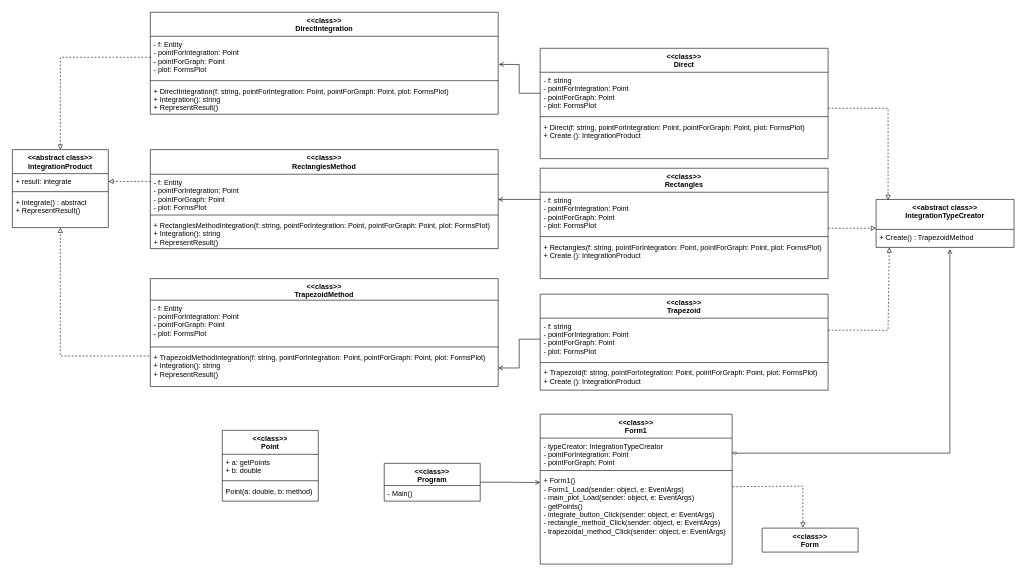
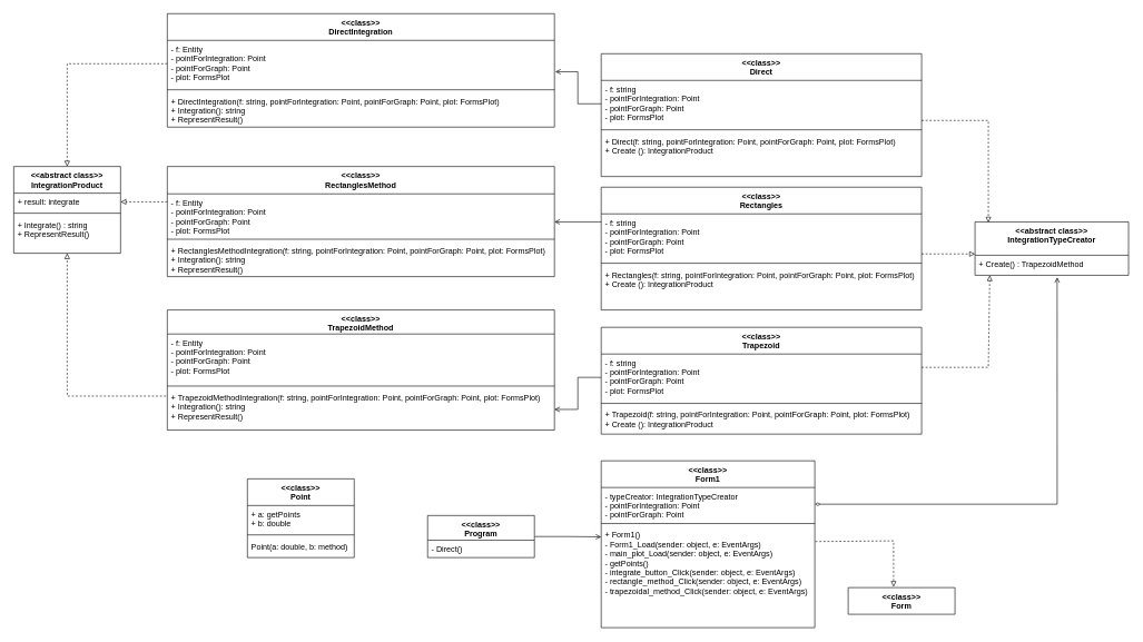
  <mxCell id="0" />
  <mxCell id="1" parent="0" />
  <mxCell id="2" value="&lt;&lt;abstract class&gt;&gt;&#10;IntegrationTypeCreator" style="swimlane;fontStyle=1;align=center;verticalAlign=top;childLayout=stackLayout;horizontal=1;startSize=50;horizontalStack=0;resizeParent=1;resizeParentMax=0;resizeLast=0;collapsible=1;marginBottom=0;" vertex="1" parent="1"><mxGeometry x="1460" y="332" width="230" height="80" as="geometry" /></mxCell>
  <mxCell id="3" value="+ Create() : TrapezoidMethod" style="text;strokeColor=none;fillColor=none;align=left;verticalAlign=top;spacingLeft=4;spacingRight=4;overflow=hidden;rotatable=0;points=[[0,0.5],[1,0.5]];portConstraint=eastwest;" vertex="1" parent="2"><mxGeometry y="50" width="230" height="30" as="geometry" /></mxCell>
  <mxCell id="4" value="&lt;&lt;class&gt;&gt;&#10;Direct" style="swimlane;fontStyle=1;align=center;verticalAlign=top;childLayout=stackLayout;horizontal=1;startSize=40;horizontalStack=0;resizeParent=1;resizeParentMax=0;resizeLast=0;collapsible=1;marginBottom=0;" vertex="1" parent="1"><mxGeometry x="900" y="80" width="480" height="184" as="geometry" /></mxCell>
  <mxCell id="5" value="- f: string&#10;- pointForIntegration: Point&#10;- pointForGraph: Point&#10;- plot: FormsPlot" style="text;strokeColor=none;fillColor=none;align=left;verticalAlign=top;spacingLeft=4;spacingRight=4;overflow=hidden;rotatable=0;points=[[0,0.5],[1,0.5]];portConstraint=eastwest;" vertex="1" parent="4"><mxGeometry y="40" width="480" height="70" as="geometry" /></mxCell>
  <mxCell id="6" value="" style="line;strokeWidth=1;fillColor=none;align=left;verticalAlign=middle;spacingTop=-1;spacingLeft=3;spacingRight=3;rotatable=0;labelPosition=right;points=[];portConstraint=eastwest;" vertex="1" parent="4"><mxGeometry y="110" width="480" height="8" as="geometry" /></mxCell>
  <mxCell id="7" value="+ Direct(f: string, pointForIntegration: Point, pointForGraph: Point, plot: FormsPlot)&#10;+ Create (): IntegrationProduct" style="text;strokeColor=none;fillColor=none;align=left;verticalAlign=top;spacingLeft=4;spacingRight=4;overflow=hidden;rotatable=0;points=[[0,0.5],[1,0.5]];portConstraint=eastwest;" vertex="1" parent="4"><mxGeometry y="118" width="480" height="66" as="geometry" /></mxCell>
  <mxCell id="8" value="&lt;&lt;class&gt;&gt;&#10;TrapezoidMethod" style="swimlane;fontStyle=1;align=center;verticalAlign=top;childLayout=stackLayout;horizontal=1;startSize=36;horizontalStack=0;resizeParent=1;resizeParentMax=0;resizeLast=0;collapsible=1;marginBottom=0;" vertex="1" parent="1"><mxGeometry x="250" y="464" width="580" height="180" as="geometry" /></mxCell>
  <mxCell id="9" value="- f: Entity&#10;- pointForIntegration: Point&#10;- pointForGraph: Point&#10;- plot: FormsPlot" style="text;strokeColor=none;fillColor=none;align=left;verticalAlign=top;spacingLeft=4;spacingRight=4;overflow=hidden;rotatable=0;points=[[0,0.5],[1,0.5]];portConstraint=eastwest;" vertex="1" parent="8"><mxGeometry y="36" width="580" height="74" as="geometry" /></mxCell>
  <mxCell id="10" value="" style="line;strokeWidth=1;fillColor=none;align=left;verticalAlign=middle;spacingTop=-1;spacingLeft=3;spacingRight=3;rotatable=0;labelPosition=right;points=[];portConstraint=eastwest;" vertex="1" parent="8"><mxGeometry y="110" width="580" height="8" as="geometry" /></mxCell>
  <mxCell id="11" value="+ TrapezoidMethodIntegration(f: string, pointForIntegration: Point, pointForGraph: Point, plot: FormsPlot)&#10;+ Integration(): string&#10;+ RepresentResult()" style="text;strokeColor=none;fillColor=none;align=left;verticalAlign=top;spacingLeft=4;spacingRight=4;overflow=hidden;rotatable=0;points=[[0,0.5],[1,0.5]];portConstraint=eastwest;" vertex="1" parent="8"><mxGeometry y="118" width="580" height="62" as="geometry" /></mxCell>
  <mxCell id="12" value="&lt;&lt;class&gt;&gt;&#10;DirectIntegration" style="swimlane;fontStyle=1;align=center;verticalAlign=top;childLayout=stackLayout;horizontal=1;startSize=40;horizontalStack=0;resizeParent=1;resizeParentMax=0;resizeLast=0;collapsible=1;marginBottom=0;" vertex="1" parent="1"><mxGeometry x="250" y="20" width="580" height="170" as="geometry" /></mxCell>
  <mxCell id="13" value="- f: Entity&#10;- pointForIntegration: Point&#10;- pointForGraph: Point&#10;- plot: FormsPlot" style="text;strokeColor=none;fillColor=none;align=left;verticalAlign=top;spacingLeft=4;spacingRight=4;overflow=hidden;rotatable=0;points=[[0,0.5],[1,0.5]];portConstraint=eastwest;" vertex="1" parent="12"><mxGeometry y="40" width="580" height="70" as="geometry" /></mxCell>
  <mxCell id="14" value="" style="line;strokeWidth=1;fillColor=none;align=left;verticalAlign=middle;spacingTop=-1;spacingLeft=3;spacingRight=3;rotatable=0;labelPosition=right;points=[];portConstraint=eastwest;" vertex="1" parent="12"><mxGeometry y="110" width="580" height="8" as="geometry" /></mxCell>
  <mxCell id="15" value="+ DirectIntegration(f: string, pointForIntegration: Point, pointForGraph: Point, plot: FormsPlot)&#10;+ Integration(): string&#10;+ RepresentResult()" style="text;strokeColor=none;fillColor=none;align=left;verticalAlign=top;spacingLeft=4;spacingRight=4;overflow=hidden;rotatable=0;points=[[0,0.5],[1,0.5]];portConstraint=eastwest;" vertex="1" parent="12"><mxGeometry y="118" width="580" height="52" as="geometry" /></mxCell>
  <mxCell id="16" value="&lt;&lt;class&gt;&gt;&#10;RectanglesMethod" style="swimlane;fontStyle=1;align=center;verticalAlign=top;childLayout=stackLayout;horizontal=1;startSize=41;horizontalStack=0;resizeParent=1;resizeParentMax=0;resizeLast=0;collapsible=1;marginBottom=0;" vertex="1" parent="1"><mxGeometry x="250" y="249" width="580" height="165" as="geometry" /></mxCell>
  <mxCell id="17" value="- f: Entity&#10;- pointForIntegration: Point&#10;- pointForGraph: Point&#10;- plot: FormsPlot" style="text;strokeColor=none;fillColor=none;align=left;verticalAlign=top;spacingLeft=4;spacingRight=4;overflow=hidden;rotatable=0;points=[[0,0.5],[1,0.5]];portConstraint=eastwest;" vertex="1" parent="16"><mxGeometry y="41" width="580" height="64" as="geometry" /></mxCell>
  <mxCell id="18" value="" style="line;strokeWidth=1;fillColor=none;align=left;verticalAlign=middle;spacingTop=-1;spacingLeft=3;spacingRight=3;rotatable=0;labelPosition=right;points=[];portConstraint=eastwest;" vertex="1" parent="16"><mxGeometry y="105" width="580" height="8" as="geometry" /></mxCell>
  <mxCell id="19" value="+ RectanglesMethodIntegration(f: string, pointForIntegration: Point, pointForGraph: Point, plot: FormsPlot)&#10;+ Integration(): string&#10;+ RepresentResult()" style="text;strokeColor=none;fillColor=none;align=left;verticalAlign=top;spacingLeft=4;spacingRight=4;overflow=hidden;rotatable=0;points=[[0,0.5],[1,0.5]];portConstraint=eastwest;" vertex="1" parent="16"><mxGeometry y="113" width="580" height="52" as="geometry" /></mxCell>
  <mxCell id="20" value="&lt;&lt;class&gt;&gt;&#10;Rectangles" style="swimlane;fontStyle=1;align=center;verticalAlign=top;childLayout=stackLayout;horizontal=1;startSize=40;horizontalStack=0;resizeParent=1;resizeParentMax=0;resizeLast=0;collapsible=1;marginBottom=0;" vertex="1" parent="1"><mxGeometry x="900" y="280" width="480" height="184" as="geometry" /></mxCell>
  <mxCell id="21" value="- f: string&#10;- pointForIntegration: Point&#10;- pointForGraph: Point&#10;- plot: FormsPlot" style="text;strokeColor=none;fillColor=none;align=left;verticalAlign=top;spacingLeft=4;spacingRight=4;overflow=hidden;rotatable=0;points=[[0,0.5],[1,0.5]];portConstraint=eastwest;" vertex="1" parent="20"><mxGeometry y="40" width="480" height="70" as="geometry" /></mxCell>
  <mxCell id="22" value="" style="line;strokeWidth=1;fillColor=none;align=left;verticalAlign=middle;spacingTop=-1;spacingLeft=3;spacingRight=3;rotatable=0;labelPosition=right;points=[];portConstraint=eastwest;" vertex="1" parent="20"><mxGeometry y="110" width="480" height="8" as="geometry" /></mxCell>
  <mxCell id="23" value="+ Rectangles(f: string, pointForIntegration: Point, pointForGraph: Point, plot: FormsPlot)&#10;+ Create (): IntegrationProduct" style="text;strokeColor=none;fillColor=none;align=left;verticalAlign=top;spacingLeft=4;spacingRight=4;overflow=hidden;rotatable=0;points=[[0,0.5],[1,0.5]];portConstraint=eastwest;" vertex="1" parent="20"><mxGeometry y="118" width="480" height="66" as="geometry" /></mxCell>
  <mxCell id="24" value="&lt;&lt;class&gt;&gt;&#10;Trapezoid" style="swimlane;fontStyle=1;align=center;verticalAlign=top;childLayout=stackLayout;horizontal=1;startSize=40;horizontalStack=0;resizeParent=1;resizeParentMax=0;resizeLast=0;collapsible=1;marginBottom=0;" vertex="1" parent="1"><mxGeometry x="900" y="490" width="480" height="160" as="geometry" /></mxCell>
  <mxCell id="25" value="- f: string&#10;- pointForIntegration: Point&#10;- pointForGraph: Point&#10;- plot: FormsPlot" style="text;strokeColor=none;fillColor=none;align=left;verticalAlign=top;spacingLeft=4;spacingRight=4;overflow=hidden;rotatable=0;points=[[0,0.5],[1,0.5]];portConstraint=eastwest;" vertex="1" parent="24"><mxGeometry y="40" width="480" height="70" as="geometry" /></mxCell>
  <mxCell id="26" value="" style="line;strokeWidth=1;fillColor=none;align=left;verticalAlign=middle;spacingTop=-1;spacingLeft=3;spacingRight=3;rotatable=0;labelPosition=right;points=[];portConstraint=eastwest;" vertex="1" parent="24"><mxGeometry y="110" width="480" height="8" as="geometry" /></mxCell>
  <mxCell id="27" value="+ Trapezoid(f: string, pointForIntegration: Point, pointForGraph: Point, plot: FormsPlot)&#10;+ Create (): IntegrationProduct" style="text;strokeColor=none;fillColor=none;align=left;verticalAlign=top;spacingLeft=4;spacingRight=4;overflow=hidden;rotatable=0;points=[[0,0.5],[1,0.5]];portConstraint=eastwest;" vertex="1" parent="24"><mxGeometry y="118" width="480" height="42" as="geometry" /></mxCell>
  <mxCell id="28" value="&lt;&lt;class&gt;&gt;&#10;Form1" style="swimlane;fontStyle=1;align=center;verticalAlign=top;childLayout=stackLayout;horizontal=1;startSize=40;horizontalStack=0;resizeParent=1;resizeParentMax=0;resizeLast=0;collapsible=1;marginBottom=0;" vertex="1" parent="1"><mxGeometry x="900" y="690" width="320" height="250" as="geometry" /></mxCell>
  <mxCell id="29" value="- typeCreator: IntegrationTypeCreator&#10;- pointForIntegration: Point&#10;- pointForGraph: Point" style="text;strokeColor=none;fillColor=none;align=left;verticalAlign=top;spacingLeft=4;spacingRight=4;overflow=hidden;rotatable=0;points=[[0,0.5],[1,0.5]];portConstraint=eastwest;" vertex="1" parent="28"><mxGeometry y="40" width="320" height="50" as="geometry" /></mxCell>
  <mxCell id="30" value="" style="line;strokeWidth=1;fillColor=none;align=left;verticalAlign=middle;spacingTop=-1;spacingLeft=3;spacingRight=3;rotatable=0;labelPosition=right;points=[];portConstraint=eastwest;" vertex="1" parent="28"><mxGeometry y="90" width="320" height="8" as="geometry" /></mxCell>
  <mxCell id="31" value="+ Form1()&#10;- Form1_Load(sender: object, e: EventArgs)&#10;- main_plot_Load(sender: object, e: EventArgs)&#10;- getPoints()&#10;- integrate_button_Click(sender: object, e: EventArgs)&#10;- rectangle_method_Click(sender: object, e: EventArgs)&#10;- trapezoidal_method_Click(sender: object, e: EventArgs)" style="text;strokeColor=none;fillColor=none;align=left;verticalAlign=top;spacingLeft=4;spacingRight=4;overflow=hidden;rotatable=0;points=[[0,0.5],[1,0.5]];portConstraint=eastwest;" vertex="1" parent="28"><mxGeometry y="98" width="320" height="152" as="geometry" /></mxCell>
  <mxCell id="32" value="&lt;&lt;class&gt;&gt;&#10;Point" style="swimlane;fontStyle=1;align=center;verticalAlign=top;childLayout=stackLayout;horizontal=1;startSize=40;horizontalStack=0;resizeParent=1;resizeParentMax=0;resizeLast=0;collapsible=1;marginBottom=0;" vertex="1" parent="1"><mxGeometry x="370" y="717" width="160" height="118" as="geometry" /></mxCell>
  <mxCell id="33" value="+ a: getPoints&#10;+ b: double" style="text;strokeColor=none;fillColor=none;align=left;verticalAlign=top;spacingLeft=4;spacingRight=4;overflow=hidden;rotatable=0;points=[[0,0.5],[1,0.5]];portConstraint=eastwest;" vertex="1" parent="32"><mxGeometry y="40" width="160" height="40" as="geometry" /></mxCell>
  <mxCell id="34" value="" style="line;strokeWidth=1;fillColor=none;align=left;verticalAlign=middle;spacingTop=-1;spacingLeft=3;spacingRight=3;rotatable=0;labelPosition=right;points=[];portConstraint=eastwest;" vertex="1" parent="32"><mxGeometry y="80" width="160" height="8" as="geometry" /></mxCell>
  <mxCell id="35" value="Point(a: double, b: method)" style="text;strokeColor=none;fillColor=none;align=left;verticalAlign=top;spacingLeft=4;spacingRight=4;overflow=hidden;rotatable=0;points=[[0,0.5],[1,0.5]];portConstraint=eastwest;" vertex="1" parent="32"><mxGeometry y="88" width="160" height="30" as="geometry" /></mxCell>
  <mxCell id="36" value="" style="endArrow=block;html=1;rounded=0;dashed=1;endFill=0;entryX=0.087;entryY=0.013;entryDx=0;entryDy=0;entryPerimeter=0;" edge="1" parent="1" target="2"><mxGeometry width="50" height="50" relative="1" as="geometry"><mxPoint x="1380" y="180" as="sourcePoint" /><mxPoint x="1470" y="330" as="targetPoint" /><Array as="points"><mxPoint x="1480" y="180" /></Array></mxGeometry></mxCell>
  <mxCell id="37" value="" style="endArrow=block;html=1;rounded=0;dashed=1;endFill=0;entryX=0.096;entryY=1;entryDx=0;entryDy=0;entryPerimeter=0;" edge="1" parent="1" target="3"><mxGeometry width="50" height="50" relative="1" as="geometry"><mxPoint x="1380" y="550" as="sourcePoint" /><mxPoint x="1540" y="642" as="targetPoint" /><Array as="points"><mxPoint x="1380" y="550" /><mxPoint x="1480" y="550" /></Array></mxGeometry></mxCell>
  <mxCell id="38" value="" style="endArrow=block;html=1;rounded=0;dashed=1;endFill=0;" edge="1" parent="1"><mxGeometry width="50" height="50" relative="1" as="geometry"><mxPoint x="1380" y="380" as="sourcePoint" /><mxPoint x="1460" y="380" as="targetPoint" /></mxGeometry></mxCell>
  <mxCell id="39" value="" style="endArrow=block;html=1;rounded=0;dashed=1;endFill=0;entryX=0.5;entryY=0;entryDx=0;entryDy=0;exitX=0;exitY=0.5;exitDx=0;exitDy=0;" edge="1" parent="1" source="13" target="42"><mxGeometry width="50" height="50" relative="1" as="geometry"><mxPoint x="360" y="150" as="sourcePoint" /><mxPoint x="215" y="252" as="targetPoint" /><Array as="points"><mxPoint x="100" y="95" /></Array></mxGeometry></mxCell>
  <mxCell id="40" value="" style="endArrow=block;html=1;rounded=0;dashed=1;endFill=0;" edge="1" parent="1" target="45"><mxGeometry width="50" height="50" relative="1" as="geometry"><mxPoint x="248" y="593" as="sourcePoint" /><mxPoint x="216" y="380" as="targetPoint" /><Array as="points"><mxPoint x="100" y="593" /></Array></mxGeometry></mxCell>
  <mxCell id="41" value="" style="endArrow=block;html=1;rounded=0;dashed=1;endFill=0;entryX=1;entryY=0.5;entryDx=0;entryDy=0;" edge="1" parent="1" target="43"><mxGeometry width="50" height="50" relative="1" as="geometry"><mxPoint x="250" y="302" as="sourcePoint" /><mxPoint x="330" y="300" as="targetPoint" /><Array as="points" /></mxGeometry></mxCell>
  <mxCell id="42" value="&lt;&lt;abstract class&gt;&gt;&#10;IntegrationProduct" style="swimlane;fontStyle=1;align=center;verticalAlign=top;childLayout=stackLayout;horizontal=1;startSize=40;horizontalStack=0;resizeParent=1;resizeParentMax=0;resizeLast=0;collapsible=1;marginBottom=0;" vertex="1" parent="1"><mxGeometry x="20" y="249" width="160" height="130" as="geometry" /></mxCell>
  <mxCell id="43" value="+ result: integrate" style="text;strokeColor=none;fillColor=none;align=left;verticalAlign=top;spacingLeft=4;spacingRight=4;overflow=hidden;rotatable=0;points=[[0,0.5],[1,0.5]];portConstraint=eastwest;" vertex="1" parent="42"><mxGeometry y="40" width="160" height="26" as="geometry" /></mxCell>
  <mxCell id="44" value="" style="line;strokeWidth=1;fillColor=none;align=left;verticalAlign=middle;spacingTop=-1;spacingLeft=3;spacingRight=3;rotatable=0;labelPosition=right;points=[];portConstraint=eastwest;" vertex="1" parent="42"><mxGeometry y="66" width="160" height="8" as="geometry" /></mxCell>
- <mxCell id="45" value="+ Integrate() : abstract&#10;+ RepresentResult()" style="text;strokeColor=none;fillColor=none;align=left;verticalAlign=top;spacingLeft=4;spacingRight=4;overflow=hidden;rotatable=0;points=[[0,0.5],[1,0.5]];portConstraint=eastwest;" vertex="1" parent="42"><mxGeometry y="74" width="160" height="56" as="geometry" /></mxCell>
+ <mxCell id="45" value="+ Integrate() : string&#10;+ RepresentResult()" style="text;strokeColor=none;fillColor=none;align=left;verticalAlign=top;spacingLeft=4;spacingRight=4;overflow=hidden;rotatable=0;points=[[0,0.5],[1,0.5]];portConstraint=eastwest;" vertex="1" parent="42"><mxGeometry y="74" width="160" height="56" as="geometry" /></mxCell>
  <mxCell id="46" style="edgeStyle=orthogonalEdgeStyle;rounded=0;orthogonalLoop=1;jettySize=auto;html=1;entryX=0;entryY=0.105;entryDx=0;entryDy=0;entryPerimeter=0;endArrow=open;endFill=0;" edge="1" parent="1" source="47" target="31"><mxGeometry relative="1" as="geometry" /></mxCell>
  <mxCell id="47" value="&lt;&lt;class&gt;&gt;&#10;Program" style="swimlane;fontStyle=1;align=center;verticalAlign=top;childLayout=stackLayout;horizontal=1;startSize=37;horizontalStack=0;resizeParent=1;resizeParentMax=0;resizeLast=0;collapsible=1;marginBottom=0;" vertex="1" parent="1"><mxGeometry x="640" y="772" width="160" height="63" as="geometry" /></mxCell>
- <mxCell id="48" value="- Main()" style="text;strokeColor=none;fillColor=none;align=left;verticalAlign=top;spacingLeft=4;spacingRight=4;overflow=hidden;rotatable=0;points=[[0,0.5],[1,0.5]];portConstraint=eastwest;" vertex="1" parent="47"><mxGeometry y="37" width="160" height="26" as="geometry" /></mxCell>
+ <mxCell id="48" value="- Direct()" style="text;strokeColor=none;fillColor=none;align=left;verticalAlign=top;spacingLeft=4;spacingRight=4;overflow=hidden;rotatable=0;points=[[0,0.5],[1,0.5]];portConstraint=eastwest;" vertex="1" parent="47"><mxGeometry y="37" width="160" height="26" as="geometry" /></mxCell>
  <mxCell id="49" style="edgeStyle=orthogonalEdgeStyle;rounded=0;orthogonalLoop=1;jettySize=auto;html=1;entryX=1.002;entryY=0.671;entryDx=0;entryDy=0;entryPerimeter=0;endArrow=open;endFill=0;" edge="1" parent="1" source="5" target="13"><mxGeometry relative="1" as="geometry" /></mxCell>
  <mxCell id="50" style="edgeStyle=orthogonalEdgeStyle;rounded=0;orthogonalLoop=1;jettySize=auto;html=1;endArrow=open;endFill=0;" edge="1" parent="1"><mxGeometry relative="1" as="geometry"><mxPoint x="900" y="332" as="sourcePoint" /><mxPoint x="830" y="332" as="targetPoint" /><Array as="points"><mxPoint x="896" y="332" /></Array></mxGeometry></mxCell>
  <mxCell id="51" value="" style="edgeStyle=orthogonalEdgeStyle;rounded=0;orthogonalLoop=1;jettySize=auto;html=1;endArrow=open;endFill=0;" edge="1" parent="1" source="25" target="11"><mxGeometry relative="1" as="geometry" /></mxCell>
  <mxCell id="52" value="" style="endArrow=block;html=1;rounded=0;dashed=1;endFill=0;entryX=0.425;entryY=-0.025;entryDx=0;entryDy=0;entryPerimeter=0;exitX=1.003;exitY=0.151;exitDx=0;exitDy=0;exitPerimeter=0;" edge="1" parent="1" source="31" target="53"><mxGeometry width="50" height="50" relative="1" as="geometry"><mxPoint x="1220" y="814.5" as="sourcePoint" /><mxPoint x="1280" y="814.5" as="targetPoint" /><Array as="points"><mxPoint x="1338" y="810" /></Array></mxGeometry></mxCell>
  <mxCell id="53" value="&lt;&lt;class&gt;&gt;&#10;Form" style="swimlane;fontStyle=1;align=center;verticalAlign=top;childLayout=stackLayout;horizontal=1;startSize=40;horizontalStack=0;resizeParent=1;resizeParentMax=0;resizeLast=0;collapsible=1;marginBottom=0;" vertex="1" parent="1"><mxGeometry x="1270" y="880" width="160" height="40" as="geometry" /></mxCell>
  <mxCell id="54" style="edgeStyle=orthogonalEdgeStyle;rounded=0;orthogonalLoop=1;jettySize=auto;html=1;entryX=0.535;entryY=1.1;entryDx=0;entryDy=0;entryPerimeter=0;endArrow=open;endFill=0;startArrow=diamondThin;startFill=0;" edge="1" parent="1" source="29" target="3"><mxGeometry relative="1" as="geometry"><Array as="points"><mxPoint x="1583" y="755" /></Array></mxGeometry></mxCell>
